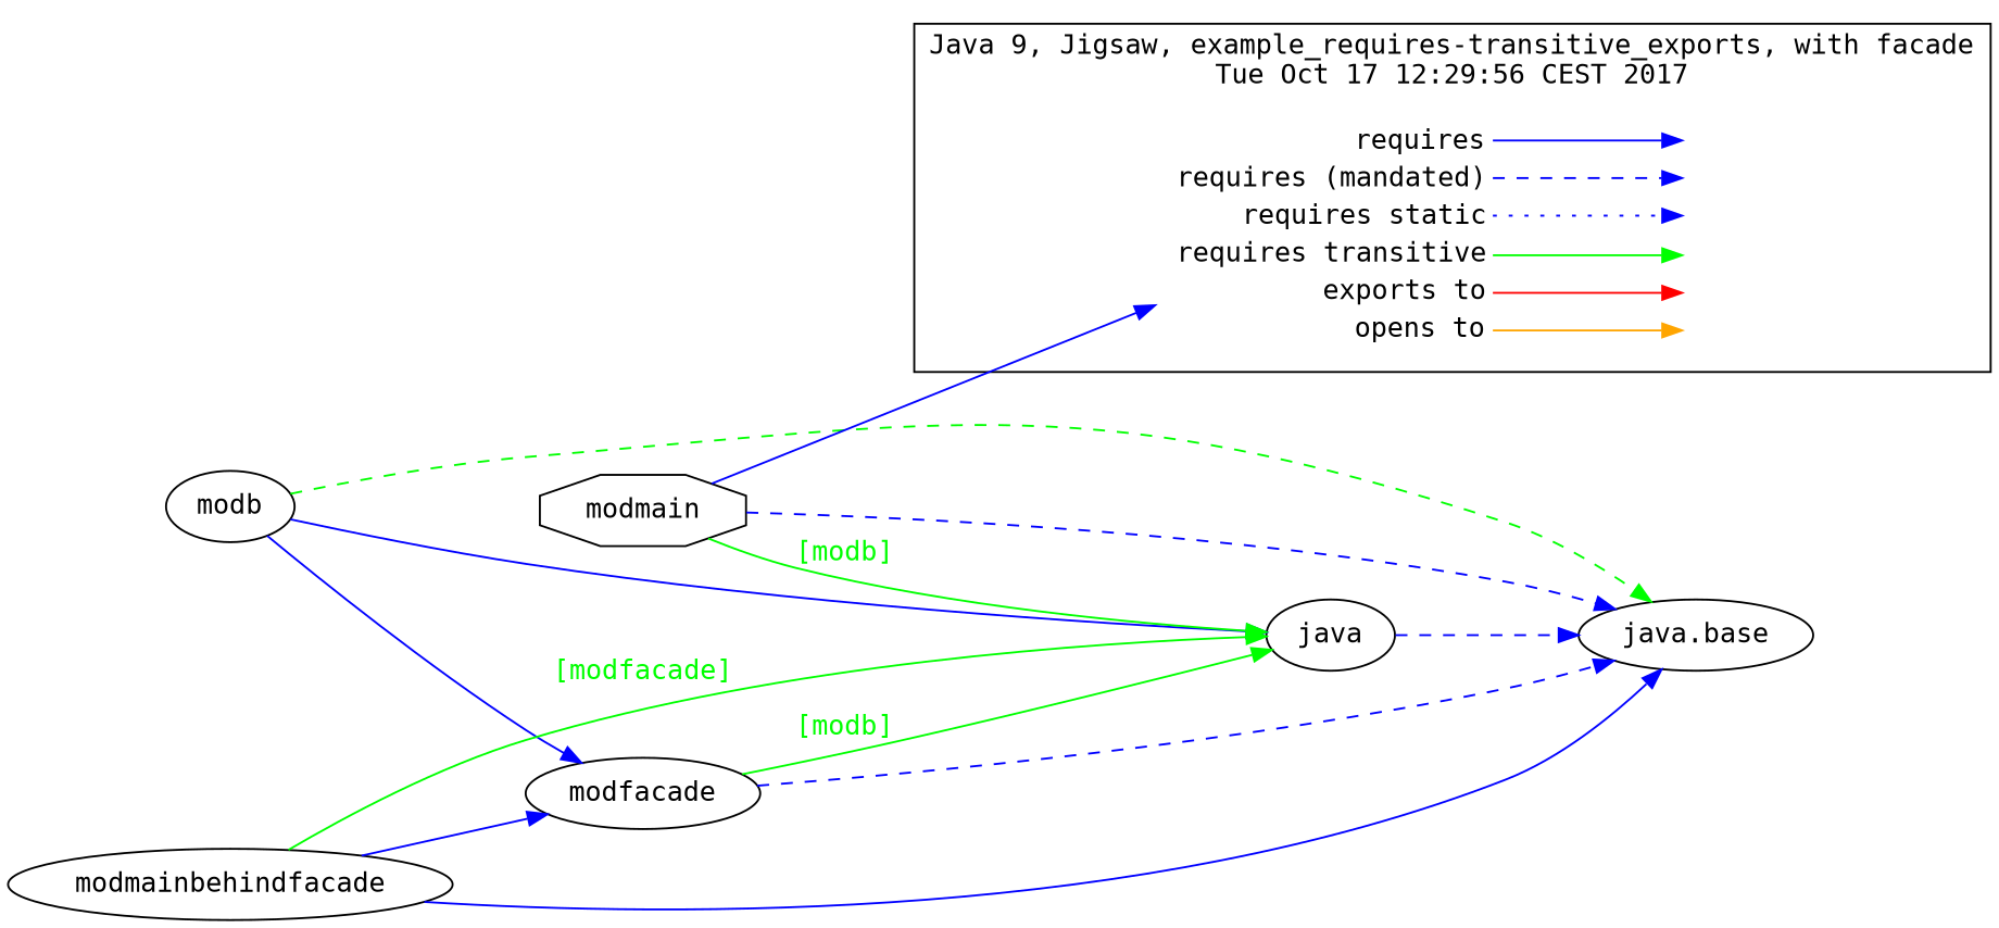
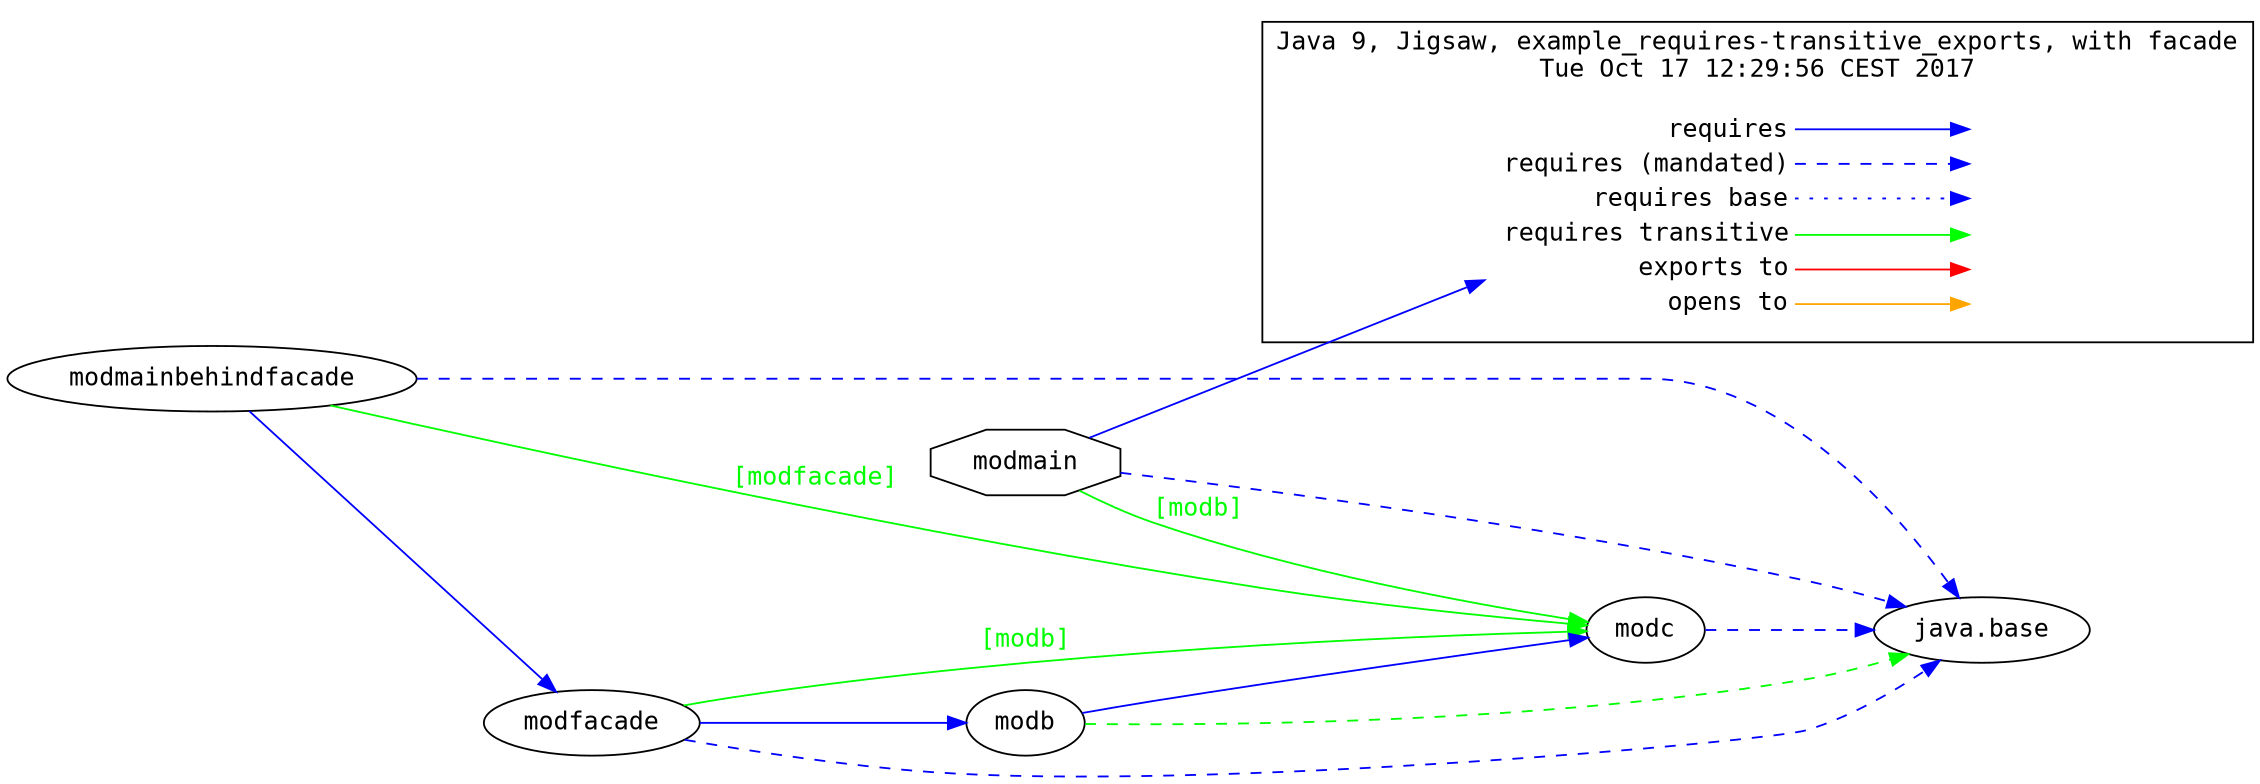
  digraph {
    rankdir=LR
    node [fontname=Consolas shape=ellipse]
    edge [color="#0000ff" fontcolor="#0000ff" fontname=Consolas]
-   n1 [label=<<table border="0" cellpadding="2" cellspacing="0" cellborder="0">     <tr><td align="right" port="i1">requires</td></tr>     <tr><td align="right" port="i2">requires (mandated)</td></tr>     <tr><td align="right" port="i3">requires static</td></tr>     <tr><td align="right" port="i4">requires transitive</td></tr>     <tr><td align="right" port="i5">exports to</td></tr>     <tr><td align="right" port="i6">opens to</td></tr>     </table>> shape=plaintext]
+   n1 [label=<<table border="0" cellpadding="2" cellspacing="0" cellborder="0">     <tr><td align="right" port="i1">requires</td></tr>     <tr><td align="right" port="i2">requires (mandated)</td></tr>     <tr><td align="right" port="i3">requires base</td></tr>     <tr><td align="right" port="i4">requires transitive</td></tr>     <tr><td align="right" port="i5">exports to</td></tr>     <tr><td align="right" port="i6">opens to</td></tr>     </table>> shape=plaintext]
    n2 [label=<<table border="0" cellpadding="2" cellspacing="0" cellborder="0">     <tr><td port="i1">&nbsp;</td></tr>     <tr><td port="i2">&nbsp;</td></tr>     <tr><td port="i3">&nbsp;</td></tr>     <tr><td port="i4">&nbsp;</td></tr>     <tr><td port="i5">&nbsp;</td></tr>     <tr><td port="i6">&nbsp;</td></tr>     </table>> shape=plaintext]
    n3 [label=modfacade]
    n4 [label=modb]
    n5 [label="java.base"]
-   n6 [label=java]
+   n6 [label=modc]
    n7 [label=modmain shape=octagon]
    n8 [label=modmainbehindfacade]
    subgraph cluster_1 {
      fontname=Consolas
      label="Java 9, Jigsaw, example_requires-transitive_exports, with facade\nTue Oct 17 12:29:56 CEST 2017"
      n1
      n2
    }
    n1 -> n2 [color=BLUE headport="i1:w" tailport="i1:e" fontcolor="" fontname=""]
    n1 -> n2 [color=BLUE headport="i2:w" style=dashed tailport="i2:e" fontcolor="" fontname=""]
    n1 -> n2 [color=BLUE headport="i3:w" style=dotted tailport="i3:e" fontcolor="" fontname=""]
    n1 -> n2 [color=GREEN headport="i4:w" tailport="i4:e" fontcolor="" fontname=""]
    n1 -> n2 [color=RED headport="i5:w" tailport="i5:e" fontcolor="" fontname=""]
    n1 -> n2 [color=ORANGE headport="i6:w" tailport="i6:e" fontcolor="" fontname=""]
-   n4 -> n3 [weight=8]
+   n3 -> n4 [weight=8]
    n3 -> n5 [style=dashed weight=16]
    n3 -> n6 [color="#00ff00" fontcolor="#00ff00" label="[modb]" weight=4]
    n4 -> n5 [color="#00ff00" style=dashed weight=16]
    n4 -> n6 [weight=8]
    n6 -> n5 [style=dashed weight=16]
    n7 -> n1 [weight=8]
    n7 -> n5 [style=dashed weight=16]
    n7 -> n6 [color="#00ff00" fontcolor="#00ff00" label="[modb]" weight=4]
    n8 -> n3 [weight=8]
-   n8 -> n5 [style=solid weight=16]
+   n8 -> n5 [style=dashed weight=16]
    n8 -> n6 [color="#00ff00" fontcolor="#00ff00" label="[modfacade]" weight=4]
  }
